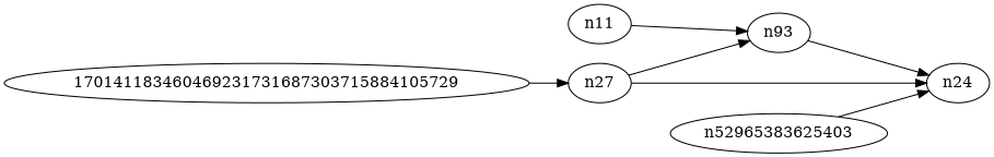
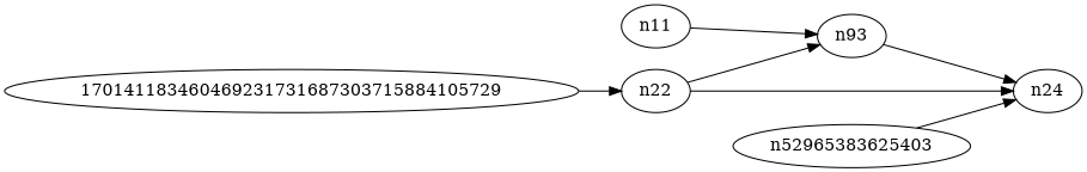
  digraph {
    rankdir=LR
    170141183460469231731687303715884105729
-   n22 [label=n27]
+   n22
    n33 [label=n93]
    n44 [label=n24]
    n11
    n52965383625403
    170141183460469231731687303715884105729 -> n22
    n22 -> n33
    n22 -> n44
    n33 -> n44
    n11 -> n33
    n52965383625403 -> n44
  }
